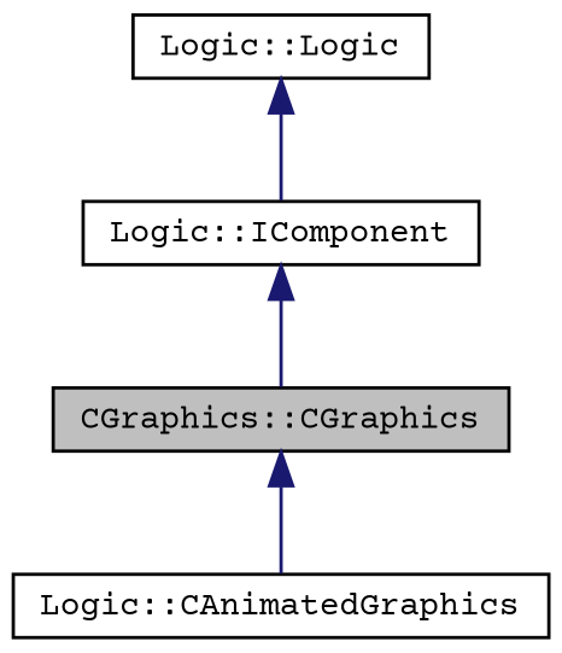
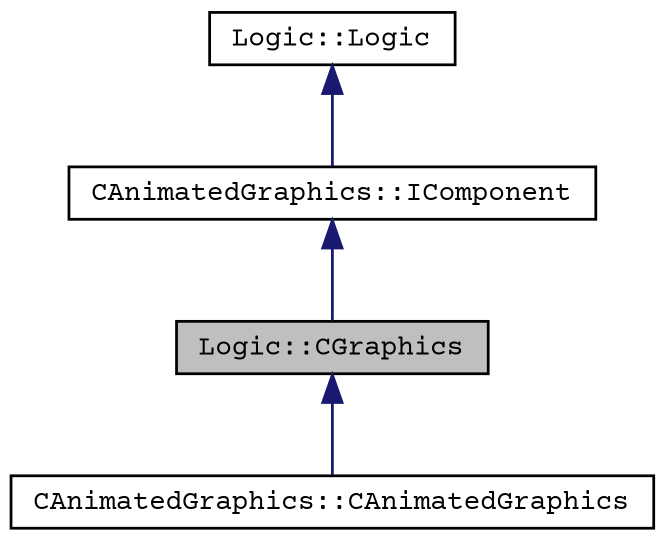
  digraph {
    fontname="Courier Prime"
    node [color=black fillcolor=white fontname="Courier Prime" fontsize=10 shape=record style=filled]
    edge [color=midnightblue dir=back fontname="Courier Prime" fontsize=10 labelfontname=FreeSans labelfontsize=10 style=solid]
-   n1 [fillcolor=grey75 fontcolor=black height=0.2 label="CGraphics::CGraphics" width=0.4]
-   n2 [height=0.2 label="Logic::CAnimatedGraphics" width=0.4]
-   n3 [height=0.2 label="Logic::IComponent" width=0.4]
+   n1 [fillcolor=grey75 fontcolor=black height=0.2 label="Logic::CGraphics" width=0.4]
+   n2 [height=0.2 label="CAnimatedGraphics::CAnimatedGraphics" width=0.4]
+   n3 [height=0.2 label="CAnimatedGraphics::IComponent" width=0.4]
    n4 [height=0.2 label="Logic::Logic" width=0.4]
    n1 -> n2
    n3 -> n1
    n4 -> n3
  }
